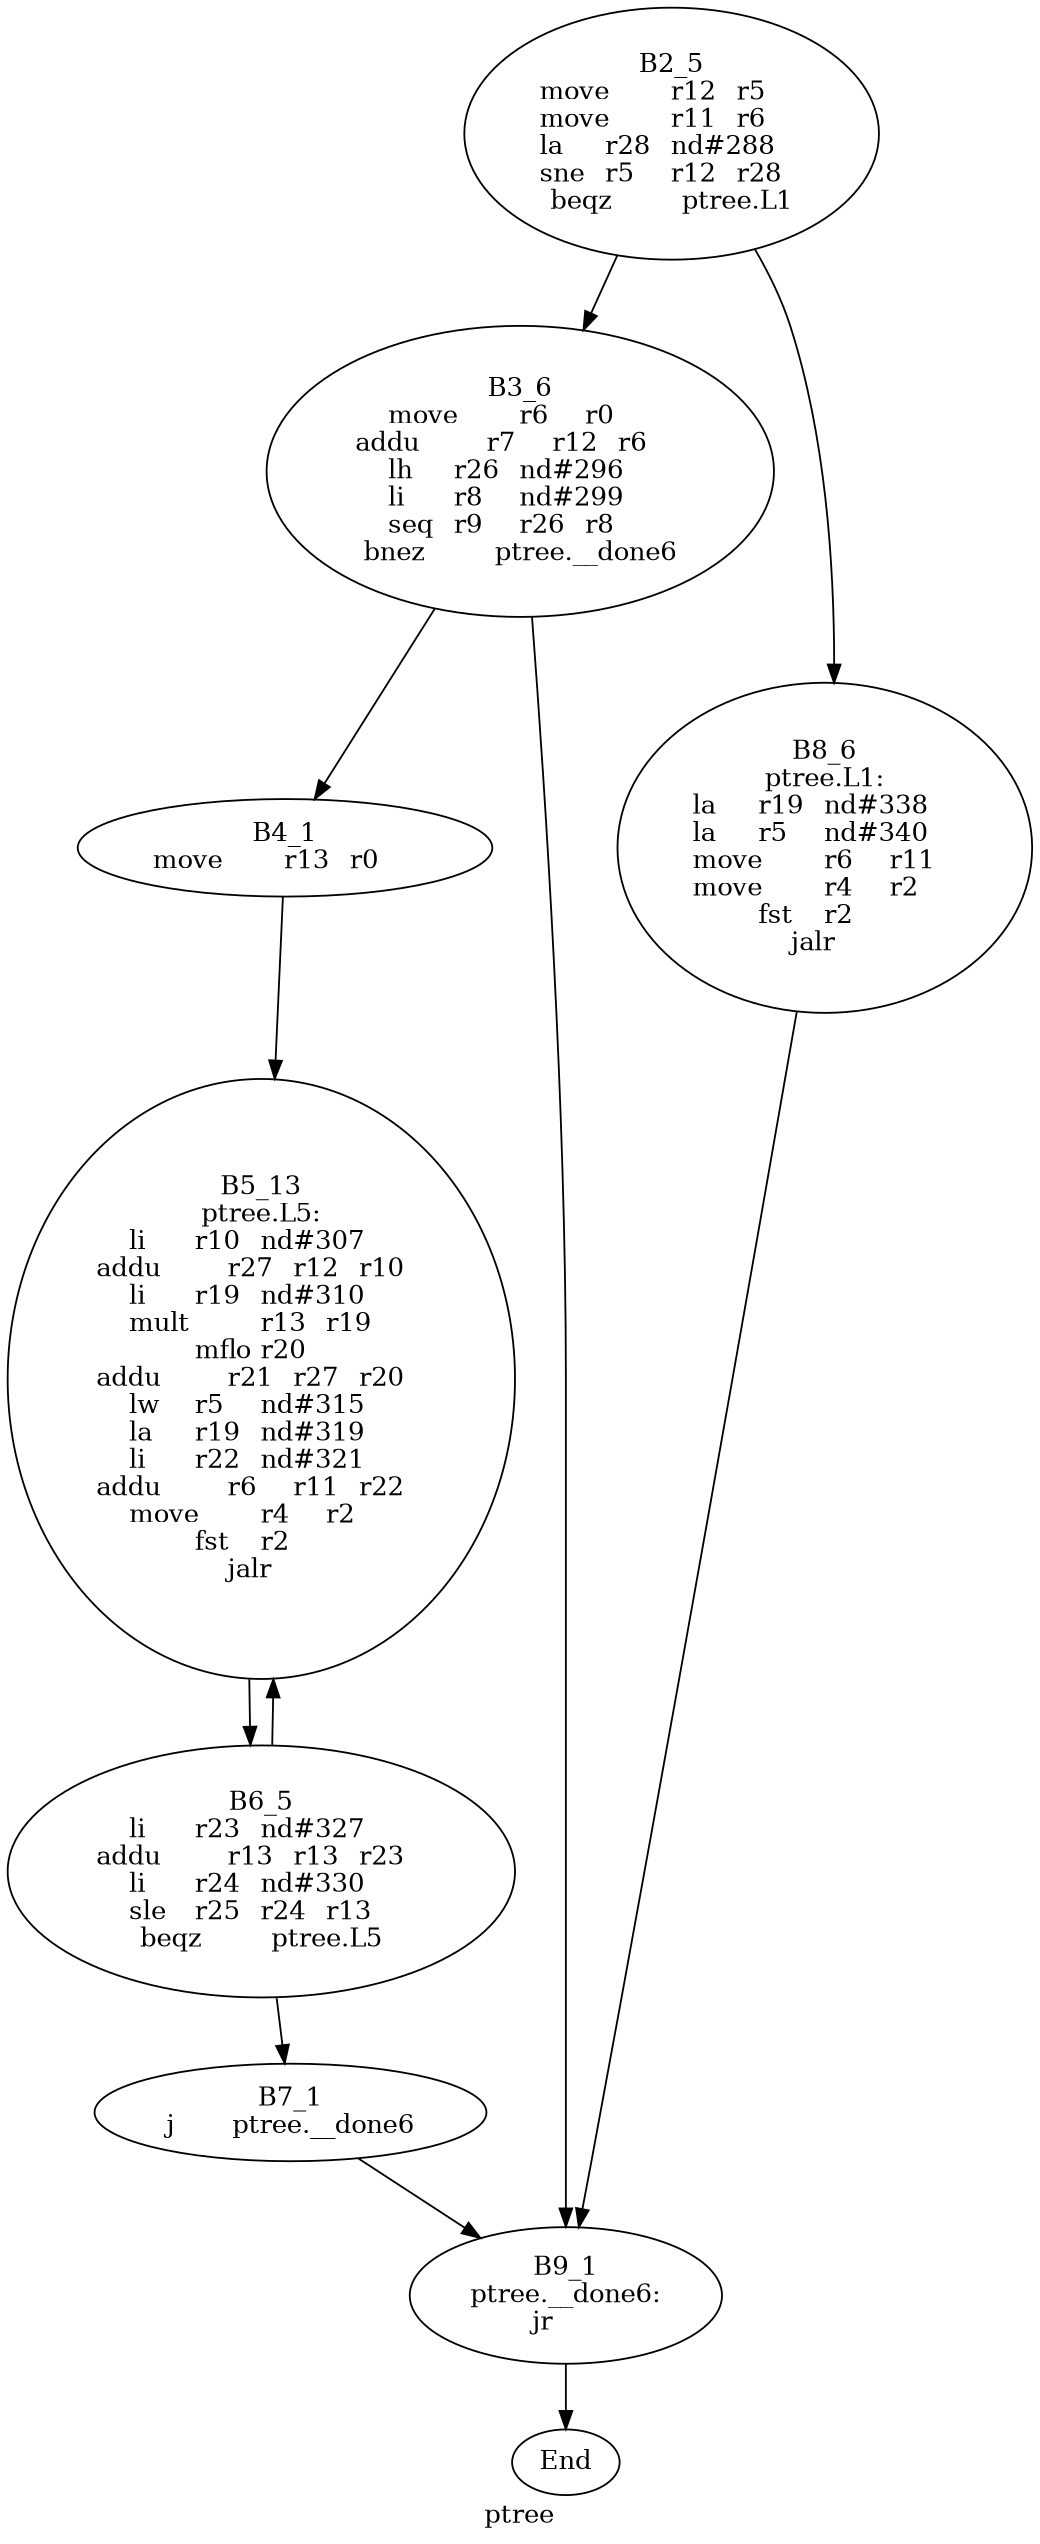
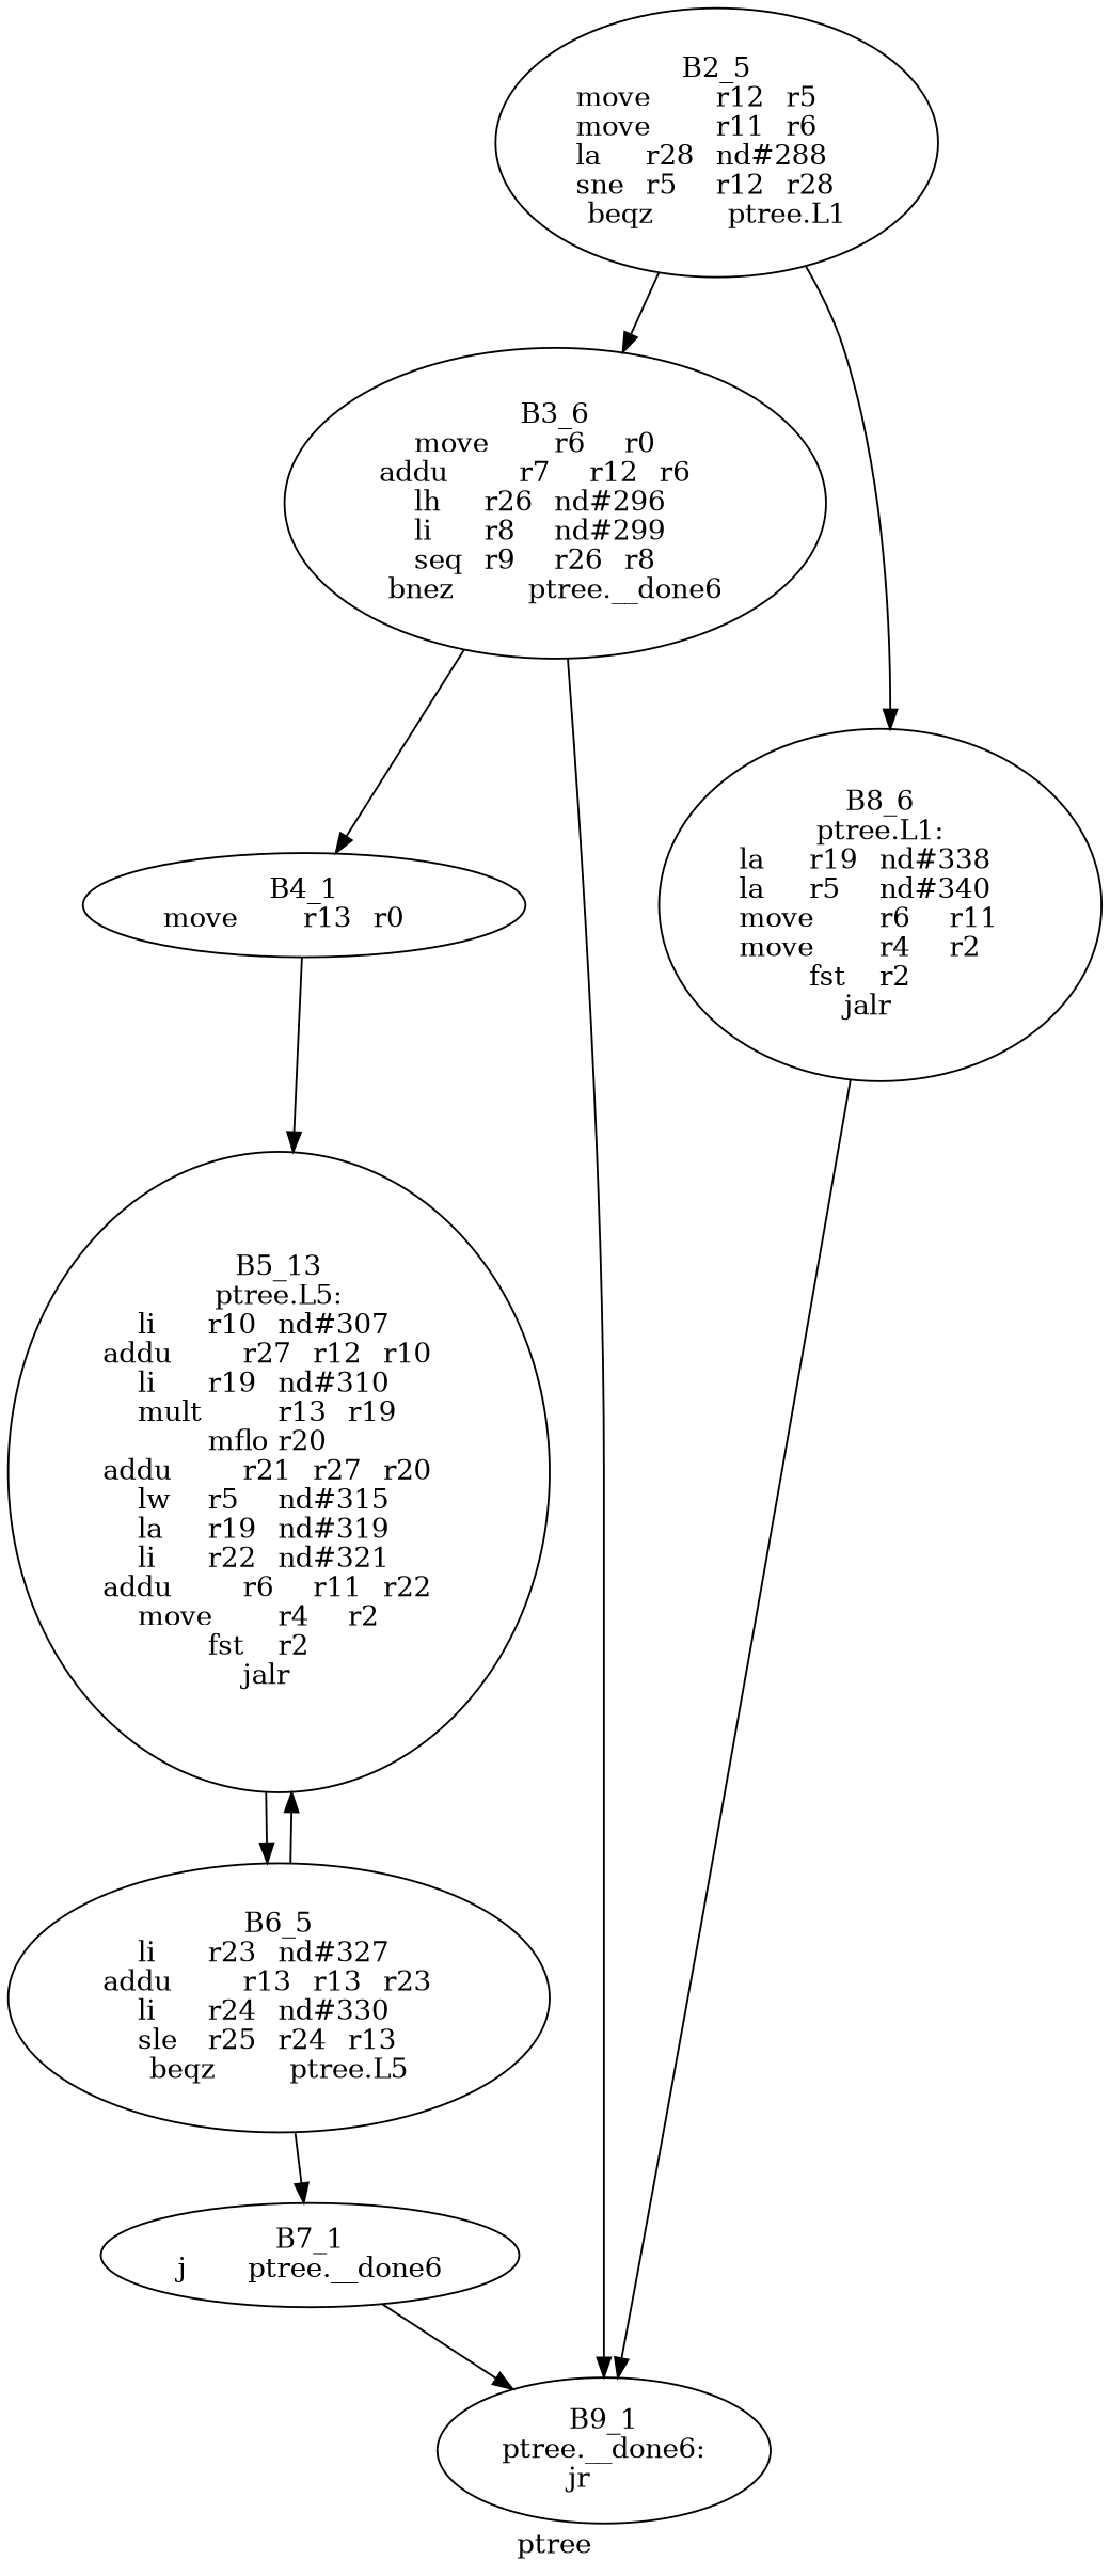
  digraph {
    color=purple
    label=ptree
    style=dashed
    n1 [label="B2_5\nmove	r12	r5	\nmove	r11	r6	\nla	r28	nd#288	\nsne	r5	r12	r28	\nbeqz	ptree.L1\n"]
    n2 [label="B3_6\nmove	r6	r0	\naddu	r7	r12	r6	\nlh	r26	nd#296	\nli	r8	nd#299	\nseq	r9	r26	r8	\nbnez	ptree.__done6\n"]
    n3 [label="B8_6\nptree.L1:\nla	r19	nd#338	\nla	r5	nd#340	\nmove	r6	r11	\nmove	r4	r2	\nfst	r2	\njalr	\n"]
    n4 [label="B4_1\nmove	r13	r0	\n"]
    n5 [label="B9_1\nptree.__done6:\njr	\n"]
-   n6 [label=End]
    n7 [label="B5_13\nptree.L5:\nli	r10	nd#307	\naddu	r27	r12	r10	\nli	r19	nd#310	\nmult	r13	r19	\nmflo	r20	\naddu	r21	r27	r20	\nlw	r5	nd#315	\nla	r19	nd#319	\nli	r22	nd#321	\naddu	r6	r11	r22	\nmove	r4	r2	\nfst	r2	\njalr	\n"]
    n8 [label="B6_5\nli	r23	nd#327	\naddu	r13	r13	r23	\nli	r24	nd#330	\nsle	r25	r24	r13	\nbeqz	ptree.L5\n"]
    n9 [label="B7_1\nj	ptree.__done6\n"]
    n1 -> n2
    n1 -> n3
    n2 -> n4
    n2 -> n5
    n3 -> n5
    n4 -> n7
-   n5 -> n6
    n7 -> n8
    n8 -> n7
    n8 -> n9
    n9 -> n5
  }
